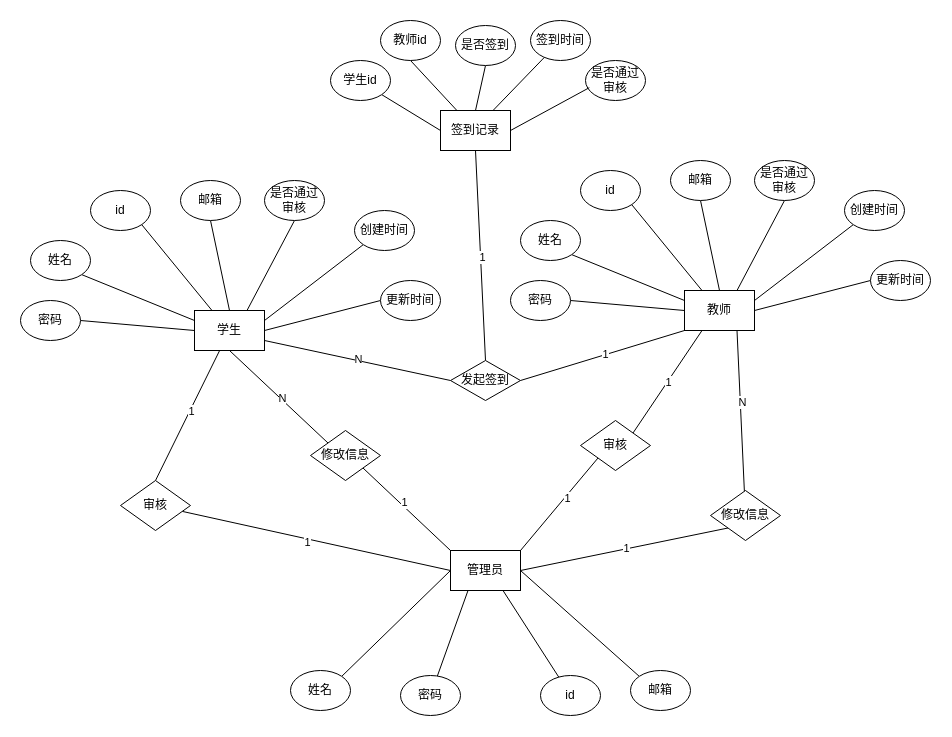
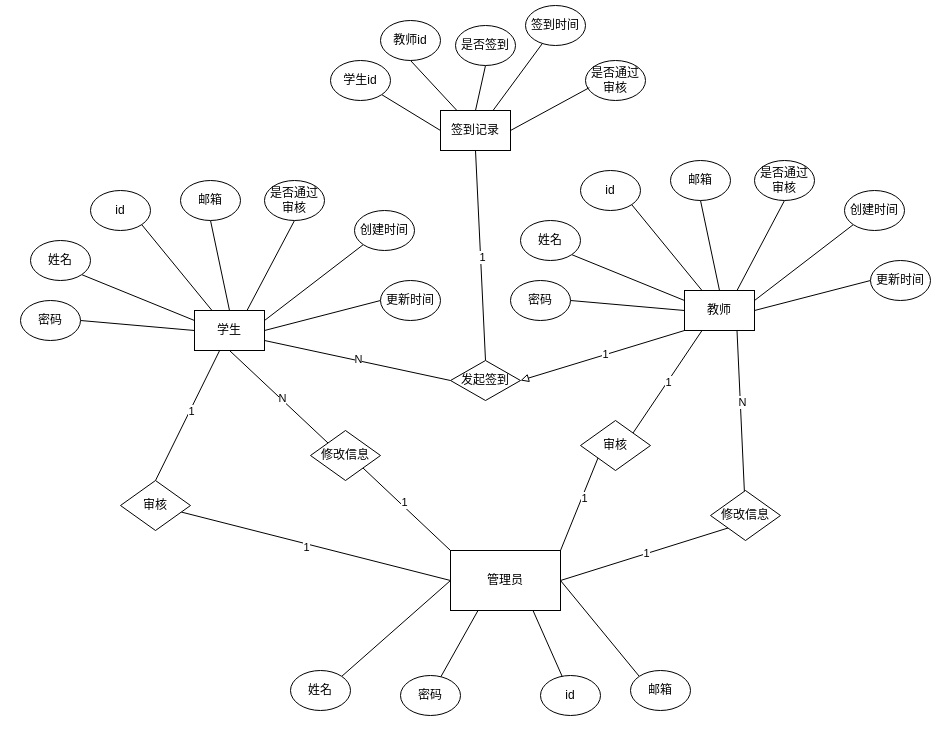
  <mxCell id="0" />
  <mxCell id="1" parent="0" />
  <mxCell id="2" value="id" style="ellipse;whiteSpace=wrap;html=1;" vertex="1" parent="1"><mxGeometry x="90" y="190" width="60" height="40" as="geometry" /></mxCell>
  <mxCell id="3" value="学生" style="rounded=0;whiteSpace=wrap;html=1;" vertex="1" parent="1"><mxGeometry x="194" y="310" width="70" height="40" as="geometry" /></mxCell>
  <mxCell id="4" style="rounded=0;orthogonalLoop=1;jettySize=auto;html=1;exitX=1;exitY=1;exitDx=0;exitDy=0;entryX=0;entryY=0.25;entryDx=0;entryDy=0;endArrow=none;endFill=0;" edge="1" parent="1" source="5" target="3"><mxGeometry relative="1" as="geometry"><mxPoint x="120" y="310" as="targetPoint" /></mxGeometry></mxCell>
  <mxCell id="5" value="姓名" style="ellipse;whiteSpace=wrap;html=1;" vertex="1" parent="1"><mxGeometry x="30" y="240" width="60" height="40" as="geometry" /></mxCell>
  <mxCell id="6" style="rounded=0;orthogonalLoop=1;jettySize=auto;html=1;exitX=1;exitY=0.5;exitDx=0;exitDy=0;entryX=0;entryY=0.5;entryDx=0;entryDy=0;endArrow=none;endFill=0;" edge="1" parent="1" source="7" target="3"><mxGeometry relative="1" as="geometry"><mxPoint x="150" y="340" as="targetPoint" /></mxGeometry></mxCell>
  <mxCell id="7" value="密码" style="ellipse;whiteSpace=wrap;html=1;" vertex="1" parent="1"><mxGeometry x="20" y="300" width="60" height="40" as="geometry" /></mxCell>
  <mxCell id="8" style="rounded=0;orthogonalLoop=1;jettySize=auto;html=1;exitX=1;exitY=1;exitDx=0;exitDy=0;entryX=0.25;entryY=0;entryDx=0;entryDy=0;endArrow=none;endFill=0;" edge="1" parent="1" source="2" target="3"><mxGeometry relative="1" as="geometry"><mxPoint x="240" y="230" as="targetPoint" /></mxGeometry></mxCell>
  <mxCell id="9" style="rounded=0;orthogonalLoop=1;jettySize=auto;html=1;exitX=0.5;exitY=1;exitDx=0;exitDy=0;entryX=0.5;entryY=0;entryDx=0;entryDy=0;endArrow=none;endFill=0;" edge="1" parent="1" source="10" target="3"><mxGeometry relative="1" as="geometry" /></mxCell>
  <mxCell id="10" value="邮箱" style="ellipse;whiteSpace=wrap;html=1;" vertex="1" parent="1"><mxGeometry x="180" y="180" width="60" height="40" as="geometry" /></mxCell>
  <mxCell id="11" style="rounded=0;orthogonalLoop=1;jettySize=auto;html=1;exitX=0.5;exitY=1;exitDx=0;exitDy=0;entryX=0.75;entryY=0;entryDx=0;entryDy=0;endArrow=none;endFill=0;" edge="1" parent="1" source="12" target="3"><mxGeometry relative="1" as="geometry" /></mxCell>
  <mxCell id="12" value="是否通过审核" style="ellipse;whiteSpace=wrap;html=1;" vertex="1" parent="1"><mxGeometry x="264" y="180" width="60" height="40" as="geometry" /></mxCell>
  <mxCell id="13" style="rounded=0;orthogonalLoop=1;jettySize=auto;html=1;exitX=0;exitY=1;exitDx=0;exitDy=0;entryX=1;entryY=0.25;entryDx=0;entryDy=0;endArrow=none;endFill=0;" edge="1" parent="1" source="14" target="3"><mxGeometry relative="1" as="geometry" /></mxCell>
  <mxCell id="14" value="创建时间" style="ellipse;whiteSpace=wrap;html=1;" vertex="1" parent="1"><mxGeometry x="354" y="210" width="60" height="40" as="geometry" /></mxCell>
  <mxCell id="15" style="rounded=0;orthogonalLoop=1;jettySize=auto;html=1;exitX=0;exitY=0.5;exitDx=0;exitDy=0;entryX=1;entryY=0.5;entryDx=0;entryDy=0;endArrow=none;endFill=0;" edge="1" parent="1" source="16" target="3"><mxGeometry relative="1" as="geometry" /></mxCell>
  <mxCell id="16" value="更新时间" style="ellipse;whiteSpace=wrap;html=1;" vertex="1" parent="1"><mxGeometry x="380" y="280" width="60" height="40" as="geometry" /></mxCell>
  <mxCell id="17" style="rounded=0;orthogonalLoop=1;jettySize=auto;html=1;exitX=0;exitY=0;exitDx=0;exitDy=0;entryX=0.5;entryY=1;entryDx=0;entryDy=0;endArrow=none;endFill=0;" edge="1" parent="1" source="19" target="3"><mxGeometry relative="1" as="geometry" /></mxCell>
  <mxCell id="18" value="N" style="edgeLabel;html=1;align=center;verticalAlign=middle;resizable=0;points=[];" vertex="1" connectable="0" parent="17"><mxGeometry x="-0.055" y="-1" relative="1" as="geometry"><mxPoint as="offset" /></mxGeometry></mxCell>
  <mxCell id="19" value="修改信息" style="rhombus;whiteSpace=wrap;html=1;" vertex="1" parent="1"><mxGeometry x="310" y="430" width="70" height="50" as="geometry" /></mxCell>
  <mxCell id="20" value="id" style="ellipse;whiteSpace=wrap;html=1;" vertex="1" parent="1"><mxGeometry x="580" y="170" width="60" height="40" as="geometry" /></mxCell>
- <mxCell id="21" style="rounded=0;orthogonalLoop=1;jettySize=auto;html=1;exitX=0;exitY=1;exitDx=0;exitDy=0;entryX=1;entryY=0.5;entryDx=0;entryDy=0;endArrow=none;endFill=0;" edge="1" parent="1" source="23" target="61"><mxGeometry relative="1" as="geometry" /></mxCell>
+ <mxCell id="21" style="rounded=0;orthogonalLoop=1;jettySize=auto;html=1;exitX=0;exitY=1;exitDx=0;exitDy=0;entryX=1;entryY=0.5;entryDx=0;entryDy=0;endArrow=block;endFill=0;" edge="1" parent="1" source="23" target="61"><mxGeometry relative="1" as="geometry" /></mxCell>
  <mxCell id="22" value="1" style="edgeLabel;html=1;align=center;verticalAlign=middle;resizable=0;points=[];" vertex="1" connectable="0" parent="21"><mxGeometry x="-0.029" y="-1" relative="1" as="geometry"><mxPoint as="offset" /></mxGeometry></mxCell>
  <mxCell id="23" value="教师" style="rounded=0;whiteSpace=wrap;html=1;" vertex="1" parent="1"><mxGeometry x="684" y="290" width="70" height="40" as="geometry" /></mxCell>
  <mxCell id="24" style="rounded=0;orthogonalLoop=1;jettySize=auto;html=1;exitX=1;exitY=1;exitDx=0;exitDy=0;entryX=0;entryY=0.25;entryDx=0;entryDy=0;endArrow=none;endFill=0;" edge="1" parent="1" source="25" target="23"><mxGeometry relative="1" as="geometry"><mxPoint x="610" y="290" as="targetPoint" /></mxGeometry></mxCell>
  <mxCell id="25" value="姓名" style="ellipse;whiteSpace=wrap;html=1;" vertex="1" parent="1"><mxGeometry x="520" y="220" width="60" height="40" as="geometry" /></mxCell>
  <mxCell id="26" style="rounded=0;orthogonalLoop=1;jettySize=auto;html=1;exitX=1;exitY=0.5;exitDx=0;exitDy=0;entryX=0;entryY=0.5;entryDx=0;entryDy=0;endArrow=none;endFill=0;" edge="1" parent="1" source="27" target="23"><mxGeometry relative="1" as="geometry"><mxPoint x="640" y="320" as="targetPoint" /></mxGeometry></mxCell>
  <mxCell id="27" value="密码" style="ellipse;whiteSpace=wrap;html=1;" vertex="1" parent="1"><mxGeometry x="510" y="280" width="60" height="40" as="geometry" /></mxCell>
  <mxCell id="28" style="rounded=0;orthogonalLoop=1;jettySize=auto;html=1;exitX=1;exitY=1;exitDx=0;exitDy=0;entryX=0.25;entryY=0;entryDx=0;entryDy=0;endArrow=none;endFill=0;" edge="1" parent="1" source="20" target="23"><mxGeometry relative="1" as="geometry"><mxPoint x="730" y="210" as="targetPoint" /></mxGeometry></mxCell>
  <mxCell id="29" style="rounded=0;orthogonalLoop=1;jettySize=auto;html=1;exitX=0.5;exitY=1;exitDx=0;exitDy=0;entryX=0.5;entryY=0;entryDx=0;entryDy=0;endArrow=none;endFill=0;" edge="1" parent="1" source="30" target="23"><mxGeometry relative="1" as="geometry" /></mxCell>
  <mxCell id="30" value="邮箱" style="ellipse;whiteSpace=wrap;html=1;" vertex="1" parent="1"><mxGeometry x="670" y="160" width="60" height="40" as="geometry" /></mxCell>
  <mxCell id="31" style="rounded=0;orthogonalLoop=1;jettySize=auto;html=1;exitX=0.5;exitY=1;exitDx=0;exitDy=0;entryX=0.75;entryY=0;entryDx=0;entryDy=0;endArrow=none;endFill=0;" edge="1" parent="1" source="32" target="23"><mxGeometry relative="1" as="geometry" /></mxCell>
  <mxCell id="32" value="是否通过审核" style="ellipse;whiteSpace=wrap;html=1;" vertex="1" parent="1"><mxGeometry x="754" y="160" width="60" height="40" as="geometry" /></mxCell>
  <mxCell id="33" style="rounded=0;orthogonalLoop=1;jettySize=auto;html=1;exitX=0;exitY=1;exitDx=0;exitDy=0;entryX=1;entryY=0.25;entryDx=0;entryDy=0;endArrow=none;endFill=0;" edge="1" parent="1" source="34" target="23"><mxGeometry relative="1" as="geometry" /></mxCell>
  <mxCell id="34" value="创建时间" style="ellipse;whiteSpace=wrap;html=1;" vertex="1" parent="1"><mxGeometry x="844" y="190" width="60" height="40" as="geometry" /></mxCell>
  <mxCell id="35" style="rounded=0;orthogonalLoop=1;jettySize=auto;html=1;exitX=0;exitY=0.5;exitDx=0;exitDy=0;entryX=1;entryY=0.5;entryDx=0;entryDy=0;endArrow=none;endFill=0;" edge="1" parent="1" source="36" target="23"><mxGeometry relative="1" as="geometry" /></mxCell>
  <mxCell id="36" value="更新时间" style="ellipse;whiteSpace=wrap;html=1;" vertex="1" parent="1"><mxGeometry x="870" y="260" width="60" height="40" as="geometry" /></mxCell>
  <mxCell id="37" value="id" style="ellipse;whiteSpace=wrap;html=1;" vertex="1" parent="1"><mxGeometry x="540" y="675" width="60" height="40" as="geometry" /></mxCell>
  <mxCell id="38" style="rounded=0;orthogonalLoop=1;jettySize=auto;html=1;exitX=0;exitY=0;exitDx=0;exitDy=0;entryX=1;entryY=1;entryDx=0;entryDy=0;endArrow=none;endFill=0;" edge="1" parent="1" source="46" target="19"><mxGeometry relative="1" as="geometry" /></mxCell>
  <mxCell id="39" value="1" style="edgeLabel;html=1;align=center;verticalAlign=middle;resizable=0;points=[];" vertex="1" connectable="0" parent="38"><mxGeometry x="0.112" y="-3" relative="1" as="geometry"><mxPoint as="offset" /></mxGeometry></mxCell>
  <mxCell id="40" style="rounded=0;orthogonalLoop=1;jettySize=auto;html=1;exitX=1;exitY=0.5;exitDx=0;exitDy=0;entryX=0;entryY=1;entryDx=0;entryDy=0;endArrow=none;endFill=0;" edge="1" parent="1" source="46" target="56"><mxGeometry relative="1" as="geometry" /></mxCell>
  <mxCell id="41" value="1" style="edgeLabel;html=1;align=center;verticalAlign=middle;resizable=0;points=[];" vertex="1" connectable="0" parent="40"><mxGeometry x="0.023" y="1" relative="1" as="geometry"><mxPoint as="offset" /></mxGeometry></mxCell>
  <mxCell id="42" style="rounded=0;orthogonalLoop=1;jettySize=auto;html=1;exitX=0;exitY=0.5;exitDx=0;exitDy=0;endArrow=none;endFill=0;" edge="1" parent="1" source="46" target="64"><mxGeometry relative="1" as="geometry"><mxPoint x="200" y="500" as="targetPoint" /></mxGeometry></mxCell>
  <mxCell id="43" value="1" style="edgeLabel;html=1;align=center;verticalAlign=middle;resizable=0;points=[];" vertex="1" connectable="0" parent="42"><mxGeometry x="0.065" y="3" relative="1" as="geometry"><mxPoint as="offset" /></mxGeometry></mxCell>
  <mxCell id="44" style="rounded=0;orthogonalLoop=1;jettySize=auto;html=1;exitX=1;exitY=0;exitDx=0;exitDy=0;entryX=0;entryY=1;entryDx=0;entryDy=0;endArrow=none;endFill=0;" edge="1" parent="1" source="46" target="67"><mxGeometry relative="1" as="geometry"><mxPoint x="580" y="470" as="targetPoint" /></mxGeometry></mxCell>
  <mxCell id="45" value="1" style="edgeLabel;html=1;align=center;verticalAlign=middle;resizable=0;points=[];" vertex="1" connectable="0" parent="44"><mxGeometry x="0.157" y="-2" relative="1" as="geometry"><mxPoint as="offset" /></mxGeometry></mxCell>
- <mxCell id="46" value="管理员" style="rounded=0;whiteSpace=wrap;html=1;" vertex="1" parent="1"><mxGeometry x="450" y="550" width="70" height="40" as="geometry" /></mxCell>
+ <mxCell id="46" value="管理员" style="rounded=0;whiteSpace=wrap;html=1;" vertex="1" parent="1"><mxGeometry x="450" y="550" width="110" height="60" as="geometry" /></mxCell>
  <mxCell id="47" style="rounded=0;orthogonalLoop=1;jettySize=auto;html=1;exitX=1;exitY=0;exitDx=0;exitDy=0;entryX=0;entryY=0.5;entryDx=0;entryDy=0;endArrow=none;endFill=0;" edge="1" parent="1" source="48" target="46"><mxGeometry relative="1" as="geometry"><mxPoint x="364" y="530" as="targetPoint" /></mxGeometry></mxCell>
  <mxCell id="48" value="姓名" style="ellipse;whiteSpace=wrap;html=1;" vertex="1" parent="1"><mxGeometry x="290" y="670" width="60" height="40" as="geometry" /></mxCell>
  <mxCell id="49" style="rounded=0;orthogonalLoop=1;jettySize=auto;html=1;entryX=0.25;entryY=1;entryDx=0;entryDy=0;endArrow=none;endFill=0;" edge="1" parent="1" source="50" target="46"><mxGeometry relative="1" as="geometry"><mxPoint x="394" y="560" as="targetPoint" /></mxGeometry></mxCell>
  <mxCell id="50" value="密码" style="ellipse;whiteSpace=wrap;html=1;" vertex="1" parent="1"><mxGeometry x="400" y="675" width="60" height="40" as="geometry" /></mxCell>
  <mxCell id="51" style="rounded=0;orthogonalLoop=1;jettySize=auto;html=1;entryX=0.75;entryY=1;entryDx=0;entryDy=0;endArrow=none;endFill=0;" edge="1" parent="1" source="37" target="46"><mxGeometry relative="1" as="geometry"><mxPoint x="484" y="450" as="targetPoint" /></mxGeometry></mxCell>
  <mxCell id="52" style="rounded=0;orthogonalLoop=1;jettySize=auto;html=1;exitX=0;exitY=0;exitDx=0;exitDy=0;entryX=1;entryY=0.5;entryDx=0;entryDy=0;endArrow=none;endFill=0;" edge="1" parent="1" source="53" target="46"><mxGeometry relative="1" as="geometry" /></mxCell>
  <mxCell id="53" value="邮箱" style="ellipse;whiteSpace=wrap;html=1;" vertex="1" parent="1"><mxGeometry x="630" y="670" width="60" height="40" as="geometry" /></mxCell>
  <mxCell id="54" style="rounded=0;orthogonalLoop=1;jettySize=auto;html=1;entryX=0.75;entryY=1;entryDx=0;entryDy=0;endArrow=none;endFill=0;" edge="1" parent="1" source="56" target="23"><mxGeometry relative="1" as="geometry"><mxPoint x="620" y="433" as="sourcePoint" /></mxGeometry></mxCell>
  <mxCell id="55" value="N" style="edgeLabel;html=1;align=center;verticalAlign=middle;resizable=0;points=[];" vertex="1" connectable="0" parent="54"><mxGeometry x="0.109" y="-2" relative="1" as="geometry"><mxPoint as="offset" /></mxGeometry></mxCell>
  <mxCell id="56" value="修改信息" style="rhombus;whiteSpace=wrap;html=1;" vertex="1" parent="1"><mxGeometry x="710" y="490" width="70" height="50" as="geometry" /></mxCell>
  <mxCell id="57" style="rounded=0;orthogonalLoop=1;jettySize=auto;html=1;exitX=0;exitY=0.5;exitDx=0;exitDy=0;entryX=1;entryY=0.75;entryDx=0;entryDy=0;endArrow=none;endFill=0;" edge="1" parent="1" source="61" target="3"><mxGeometry relative="1" as="geometry" /></mxCell>
  <mxCell id="58" value="N" style="edgeLabel;html=1;align=center;verticalAlign=middle;resizable=0;points=[];" vertex="1" connectable="0" parent="57"><mxGeometry x="0.002" y="-2" relative="1" as="geometry"><mxPoint as="offset" /></mxGeometry></mxCell>
  <mxCell id="59" style="rounded=0;orthogonalLoop=1;jettySize=auto;html=1;exitX=0.5;exitY=0;exitDx=0;exitDy=0;entryX=0.5;entryY=1;entryDx=0;entryDy=0;endArrow=none;endFill=0;" edge="1" parent="1" source="61" target="68"><mxGeometry relative="1" as="geometry" /></mxCell>
  <mxCell id="60" value="1" style="edgeLabel;html=1;align=center;verticalAlign=middle;resizable=0;points=[];" vertex="1" connectable="0" parent="59"><mxGeometry x="-0.01" y="-1" relative="1" as="geometry"><mxPoint as="offset" /></mxGeometry></mxCell>
  <mxCell id="61" value="发起签到" style="rhombus;whiteSpace=wrap;html=1;" vertex="1" parent="1"><mxGeometry x="450" y="360" width="70" height="40" as="geometry" /></mxCell>
  <mxCell id="62" style="rounded=0;orthogonalLoop=1;jettySize=auto;html=1;exitX=0.5;exitY=0;exitDx=0;exitDy=0;endArrow=none;endFill=0;" edge="1" parent="1" source="64" target="3"><mxGeometry relative="1" as="geometry" /></mxCell>
  <mxCell id="63" value="1" style="edgeLabel;html=1;align=center;verticalAlign=middle;resizable=0;points=[];" vertex="1" connectable="0" parent="62"><mxGeometry x="0.078" y="-1" relative="1" as="geometry"><mxPoint as="offset" /></mxGeometry></mxCell>
  <mxCell id="64" value="审核" style="rhombus;whiteSpace=wrap;html=1;" vertex="1" parent="1"><mxGeometry x="120" y="480" width="70" height="50" as="geometry" /></mxCell>
  <mxCell id="65" style="rounded=0;orthogonalLoop=1;jettySize=auto;html=1;exitX=1;exitY=0;exitDx=0;exitDy=0;entryX=0.25;entryY=1;entryDx=0;entryDy=0;endArrow=none;endFill=0;" edge="1" parent="1" source="67" target="23"><mxGeometry relative="1" as="geometry" /></mxCell>
  <mxCell id="66" value="1" style="edgeLabel;html=1;align=center;verticalAlign=middle;resizable=0;points=[];" vertex="1" connectable="0" parent="65"><mxGeometry x="0.007" relative="1" as="geometry"><mxPoint as="offset" /></mxGeometry></mxCell>
  <mxCell id="67" value="审核" style="rhombus;whiteSpace=wrap;html=1;" vertex="1" parent="1"><mxGeometry x="580" y="420" width="70" height="50" as="geometry" /></mxCell>
  <mxCell id="68" value="签到记录" style="rounded=0;whiteSpace=wrap;html=1;" vertex="1" parent="1"><mxGeometry x="440" width="70" height="40" as="geometry" y="110" /></mxCell>
  <mxCell id="69" style="rounded=0;orthogonalLoop=1;jettySize=auto;html=1;exitX=1;exitY=1;exitDx=0;exitDy=0;endArrow=none;endFill=0;entryX=0;entryY=0.5;entryDx=0;entryDy=0;" edge="1" parent="1" source="70" target="68"><mxGeometry relative="1" as="geometry" /></mxCell>
  <mxCell id="70" value="学生id" style="ellipse;whiteSpace=wrap;html=1;" vertex="1" parent="1"><mxGeometry x="330" y="60" width="60" height="40" as="geometry" /></mxCell>
  <mxCell id="71" style="rounded=0;orthogonalLoop=1;jettySize=auto;html=1;exitX=0.5;exitY=1;exitDx=0;exitDy=0;endArrow=none;endFill=0;" edge="1" parent="1" source="72" target="68"><mxGeometry relative="1" as="geometry" /></mxCell>
  <mxCell id="72" value="教师id" style="ellipse;whiteSpace=wrap;html=1;" vertex="1" parent="1"><mxGeometry x="380" y="20" width="60" height="40" as="geometry" /></mxCell>
  <mxCell id="73" style="rounded=0;orthogonalLoop=1;jettySize=auto;html=1;exitX=0.5;exitY=1;exitDx=0;exitDy=0;entryX=0.5;entryY=0;entryDx=0;entryDy=0;endArrow=none;endFill=0;" edge="1" parent="1" source="74" target="68"><mxGeometry relative="1" as="geometry" /></mxCell>
  <mxCell id="74" value="是否签到" style="ellipse;whiteSpace=wrap;html=1;" vertex="1" parent="1"><mxGeometry x="455" y="25" width="60" height="40" as="geometry" /></mxCell>
  <mxCell id="75" style="rounded=0;orthogonalLoop=1;jettySize=auto;html=1;entryX=0.75;entryY=0;entryDx=0;entryDy=0;endArrow=none;endFill=0;" edge="1" parent="1" source="76" target="68"><mxGeometry relative="1" as="geometry" /></mxCell>
- <mxCell id="76" value="签到时间" style="ellipse;whiteSpace=wrap;html=1;" vertex="1" parent="1"><mxGeometry x="530" y="20" width="60" height="40" as="geometry" /></mxCell>
+ <mxCell id="76" value="签到时间" style="ellipse;whiteSpace=wrap;html=1;" vertex="1" parent="1"><mxGeometry x="525" y="5" width="60" height="40" as="geometry" /></mxCell>
  <mxCell id="77" value="是否通过审核" style="ellipse;whiteSpace=wrap;html=1;" vertex="1" parent="1"><mxGeometry x="585" y="60" width="60" height="40" as="geometry" /></mxCell>
  <mxCell id="78" style="rounded=0;orthogonalLoop=1;jettySize=auto;html=1;exitX=1;exitY=0.5;exitDx=0;exitDy=0;entryX=0.063;entryY=0.68;entryDx=0;entryDy=0;entryPerimeter=0;endArrow=none;endFill=0;" edge="1" parent="1" source="68" target="77"><mxGeometry relative="1" as="geometry" /></mxCell>
